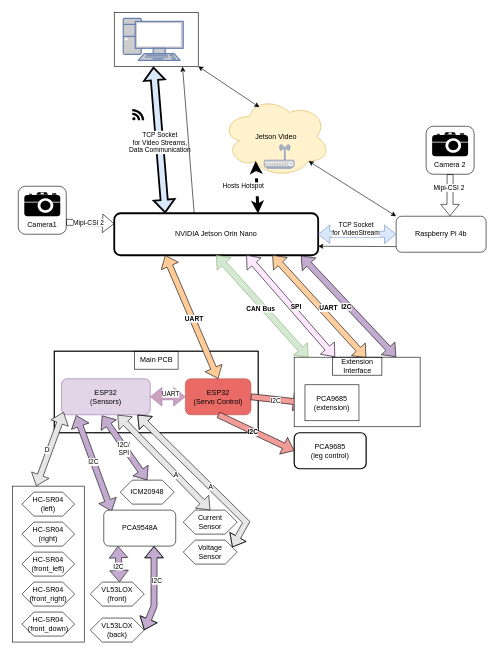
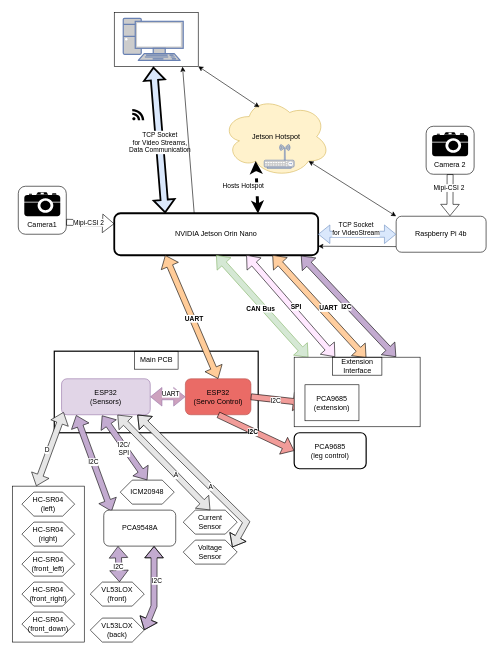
  <mxCell id="0" />
  <mxCell id="1" parent="0" />
  <mxCell id="2" value="" style="group" parent="1" vertex="1" connectable="0"><mxGeometry x="90" y="585" width="340" height="136" as="geometry" /></mxCell>
  <mxCell id="3" value="" style="rounded=0;whiteSpace=wrap;html=1;glass=0;shadow=0;perimeterSpacing=2;strokeWidth=2;" parent="2" vertex="1"><mxGeometry width="340" height="136" as="geometry" /></mxCell>
  <mxCell id="4" value="Main PCB" style="text;html=1;strokeColor=default;fillColor=none;align=center;verticalAlign=middle;whiteSpace=wrap;rounded=0;" parent="2" vertex="1"><mxGeometry x="133.571" width="72.857" height="30" as="geometry" /></mxCell>
  <mxCell id="5" value="ESP32&lt;br&gt;(Servo Control)" style="rounded=1;whiteSpace=wrap;html=1;fillColor=#EA6B66;strokeColor=#b85450;" parent="2" vertex="1"><mxGeometry x="218.571" y="46" width="109.286" height="60" as="geometry" /></mxCell>
  <mxCell id="6" value="ESP32&lt;br&gt;(Sensors)" style="rounded=1;whiteSpace=wrap;html=1;fillColor=#e1d5e7;strokeColor=#9673a6;" parent="2" vertex="1"><mxGeometry x="12.14" y="46" width="147.86" height="60" as="geometry" /></mxCell>
  <mxCell id="7" value="" style="shape=flexArrow;endArrow=classic;startArrow=classic;html=1;rounded=0;entryX=0;entryY=0.5;entryDx=0;entryDy=0;exitX=1;exitY=0.5;exitDx=0;exitDy=0;fillColor=#CDA2BE;strokeColor=#9673a6;" edge="1" parent="2" source="6" target="5"><mxGeometry width="100" height="100" relative="1" as="geometry"><mxPoint x="260" y="135" as="sourcePoint" /><mxPoint x="360" y="35" as="targetPoint" /></mxGeometry></mxCell>
  <mxCell id="8" value="&lt;div&gt;I2C&lt;/div&gt;" style="edgeLabel;html=1;align=center;verticalAlign=middle;resizable=0;points=[];" vertex="1" connectable="0" parent="7"><mxGeometry x="0.425" y="-3" relative="1" as="geometry"><mxPoint x="-11" y="-11" as="offset" /></mxGeometry></mxCell>
  <mxCell id="9" value="&lt;div&gt;UART&lt;/div&gt;" style="edgeLabel;html=1;align=center;verticalAlign=middle;resizable=0;points=[];" vertex="1" connectable="0" parent="7"><mxGeometry x="0.142" y="6" relative="1" as="geometry"><mxPoint as="offset" /></mxGeometry></mxCell>
  <mxCell id="10" value="ICM20948" style="shape=hexagon;perimeter=hexagonPerimeter2;whiteSpace=wrap;html=1;fixedSize=1;" parent="1" vertex="1"><mxGeometry x="200" y="800" width="90" height="40" as="geometry" /></mxCell>
  <mxCell id="11" value="" style="rounded=0;whiteSpace=wrap;html=1;" parent="1" vertex="1"><mxGeometry x="190" y="20" width="140" height="90" as="geometry" /></mxCell>
  <mxCell id="12" value="NVIDIA Jetson Orin Nano" style="rounded=1;whiteSpace=wrap;html=1;strokeWidth=3;" parent="1" vertex="1"><mxGeometry x="190" y="355" width="340" height="70" as="geometry" /></mxCell>
  <mxCell id="13" value="Raspberry Pi 4b" style="rounded=1;whiteSpace=wrap;html=1;" parent="1" vertex="1"><mxGeometry x="660" y="360" width="150" height="60" as="geometry" /></mxCell>
- <mxCell id="14" value="Jetson Video&lt;br&gt;" style="ellipse;shape=cloud;whiteSpace=wrap;html=1;fillColor=#fff2cc;strokeColor=#d6b656;" parent="1" vertex="1"><mxGeometry x="370" y="160" width="180" height="135" as="geometry" /></mxCell>
+ <mxCell id="14" value="Jetson Hotspot&lt;br&gt;" style="ellipse;shape=cloud;whiteSpace=wrap;html=1;fillColor=#fff2cc;strokeColor=#d6b656;" parent="1" vertex="1"><mxGeometry x="370" y="160" width="180" height="135" as="geometry" /></mxCell>
  <mxCell id="15" value="" style="shape=flexArrow;endArrow=classic;startArrow=classic;html=1;rounded=0;exitX=1;exitY=0.5;exitDx=0;exitDy=0;entryX=0;entryY=0.5;entryDx=0;entryDy=0;fillColor=#dae8fc;strokeColor=#6c8ebf;" parent="1" source="12" target="13" edge="1"><mxGeometry width="100" height="100" relative="1" as="geometry"><mxPoint x="470" y="450" as="sourcePoint" /><mxPoint x="570" y="350" as="targetPoint" /></mxGeometry></mxCell>
  <mxCell id="16" value="TCP Socket &lt;br&gt;for VideoStream" style="edgeLabel;html=1;align=center;verticalAlign=middle;resizable=0;points=[];" parent="15" vertex="1" connectable="0"><mxGeometry x="0.028" y="1" relative="1" as="geometry"><mxPoint x="-5" y="-9" as="offset" /></mxGeometry></mxCell>
  <mxCell id="17" value="" style="endArrow=classic;startArrow=classic;html=1;rounded=0;exitX=0.8;exitY=0.8;exitDx=0;exitDy=0;exitPerimeter=0;entryX=0;entryY=0;entryDx=0;entryDy=0;" parent="1" source="14" target="13" edge="1"><mxGeometry width="50" height="50" relative="1" as="geometry"><mxPoint x="490" y="420" as="sourcePoint" /><mxPoint x="540" y="370" as="targetPoint" /></mxGeometry></mxCell>
  <mxCell id="18" value="" style="endArrow=classic;startArrow=classic;html=1;rounded=0;exitX=0.705;exitY=0.008;exitDx=0;exitDy=0;entryX=0.31;entryY=0.8;entryDx=0;entryDy=0;entryPerimeter=0;strokeWidth=5;exitPerimeter=0;dashed=1;" parent="1" source="12" target="14" edge="1"><mxGeometry width="50" height="50" relative="1" as="geometry"><mxPoint x="490" y="420" as="sourcePoint" /><mxPoint x="540" y="370" as="targetPoint" /></mxGeometry></mxCell>
  <mxCell id="19" value="Hosts Hotspot" style="edgeLabel;html=1;align=center;verticalAlign=middle;resizable=0;points=[];" parent="18" vertex="1" connectable="0"><mxGeometry x="0.03" y="1" relative="1" as="geometry"><mxPoint x="-22" y="-1" as="offset" /></mxGeometry></mxCell>
  <mxCell id="20" value="" style="endArrow=classic;startArrow=classic;html=1;rounded=0;entryX=1;entryY=1;entryDx=0;entryDy=0;exitX=0.345;exitY=0.135;exitDx=0;exitDy=0;exitPerimeter=0;" parent="1" source="14" target="11" edge="1"><mxGeometry width="50" height="50" relative="1" as="geometry"><mxPoint x="490" y="420" as="sourcePoint" /><mxPoint x="370" y="130" as="targetPoint" /></mxGeometry></mxCell>
  <mxCell id="21" value="" style="shape=flexArrow;endArrow=classic;startArrow=classic;html=1;rounded=0;exitX=0.25;exitY=0;exitDx=0;exitDy=0;entryX=0.466;entryY=1.008;entryDx=0;entryDy=0;fillColor=#dae8fc;strokeColor=#000000;entryPerimeter=0;strokeWidth=3;" parent="1" source="12" target="11" edge="1"><mxGeometry width="100" height="100" relative="1" as="geometry"><mxPoint x="470" y="450" as="sourcePoint" /><mxPoint x="255" y="130" as="targetPoint" /></mxGeometry></mxCell>
  <mxCell id="22" value="TCP Socket&lt;br&gt;for Video Streams,&lt;br&gt;Data Communication" style="edgeLabel;html=1;align=center;verticalAlign=middle;resizable=0;points=[];" parent="21" vertex="1" connectable="0"><mxGeometry x="-0.029" y="-2" relative="1" as="geometry"><mxPoint x="-2" as="offset" /></mxGeometry></mxCell>
  <mxCell id="23" value="" style="shape=flexArrow;endArrow=classic;startArrow=classic;html=1;rounded=0;fillColor=#d5e8d4;strokeColor=#82b366;exitX=0.5;exitY=1;exitDx=0;exitDy=0;entryX=0.112;entryY=0.006;entryDx=0;entryDy=0;entryPerimeter=0;" parent="1" source="12" target="82" edge="1"><mxGeometry width="100" height="100" relative="1" as="geometry"><mxPoint x="360" y="430" as="sourcePoint" /><mxPoint x="355" y="565" as="targetPoint" /><Array as="points" /></mxGeometry></mxCell>
  <mxCell id="24" value="CAN Bus" style="edgeLabel;html=1;align=center;verticalAlign=middle;resizable=0;points=[];fontStyle=1" parent="23" vertex="1" connectable="0"><mxGeometry x="0.407" relative="1" as="geometry"><mxPoint x="-35" y="-32" as="offset" /></mxGeometry></mxCell>
  <mxCell id="25" value="" style="shape=flexArrow;endArrow=classic;startArrow=classic;html=1;rounded=0;exitX=0.053;exitY=-0.014;exitDx=0;exitDy=0;entryX=0.648;entryY=0.998;entryDx=0;entryDy=0;fillColor=#FFE8FF;entryPerimeter=0;exitPerimeter=0;" parent="1" source="84" target="12" edge="1"><mxGeometry width="100" height="100" relative="1" as="geometry"><mxPoint x="400" y="565" as="sourcePoint" /><mxPoint x="400.8" y="424.43" as="targetPoint" /></mxGeometry></mxCell>
  <mxCell id="26" value="SPI" style="edgeLabel;html=1;align=center;verticalAlign=middle;resizable=0;points=[];fontStyle=1" parent="25" vertex="1" connectable="0"><mxGeometry x="-0.246" y="1" relative="1" as="geometry"><mxPoint x="-9" y="-21" as="offset" /></mxGeometry></mxCell>
  <mxCell id="27" value="" style="shape=flexArrow;endArrow=classic;startArrow=classic;html=1;rounded=0;entryX=0.25;entryY=1;entryDx=0;entryDy=0;exitX=0.5;exitY=0;exitDx=0;exitDy=0;fillColor=#FFCC99;strokeColor=#000000;" parent="1" source="5" target="12" edge="1"><mxGeometry width="100" height="100" relative="1" as="geometry"><mxPoint x="105" y="650" as="sourcePoint" /><mxPoint x="250" y="450" as="targetPoint" /></mxGeometry></mxCell>
  <mxCell id="28" value="&lt;div&gt;UART&lt;/div&gt;" style="edgeLabel;html=1;align=center;verticalAlign=middle;resizable=0;points=[];fontStyle=1" parent="27" vertex="1" connectable="0"><mxGeometry x="-0.031" y="-2" relative="1" as="geometry"><mxPoint as="offset" /></mxGeometry></mxCell>
  <mxCell id="29" value="" style="shape=flexArrow;endArrow=classic;startArrow=classic;html=1;rounded=0;entryX=0.776;entryY=0.998;entryDx=0;entryDy=0;exitX=0.684;exitY=0.043;exitDx=0;exitDy=0;fillColor=#FFCE9F;exitPerimeter=0;entryPerimeter=0;" parent="1" source="84" target="12" edge="1"><mxGeometry width="100" height="100" relative="1" as="geometry"><mxPoint x="440" y="565" as="sourcePoint" /><mxPoint x="440.17" y="424.85" as="targetPoint" /><Array as="points" /></mxGeometry></mxCell>
  <mxCell id="30" value="UART" style="edgeLabel;html=1;align=center;verticalAlign=middle;resizable=0;points=[];fontStyle=1" parent="29" vertex="1" connectable="0"><mxGeometry x="-0.216" y="3" relative="1" as="geometry"><mxPoint y="-19" as="offset" /></mxGeometry></mxCell>
  <mxCell id="31" value="" style="shape=flexArrow;endArrow=classic;startArrow=classic;html=1;rounded=0;exitX=0.916;exitY=1.013;exitDx=0;exitDy=0;exitPerimeter=0;fillColor=#C3ABD0;entryX=0.809;entryY=-0.004;entryDx=0;entryDy=0;entryPerimeter=0;" parent="1" source="12" target="82" edge="1"><mxGeometry width="100" height="100" relative="1" as="geometry"><mxPoint x="470" y="570" as="sourcePoint" /><mxPoint x="470" y="590" as="targetPoint" /></mxGeometry></mxCell>
  <mxCell id="32" value="I2C" style="edgeLabel;html=1;align=center;verticalAlign=middle;resizable=0;points=[];fontStyle=1" parent="31" vertex="1" connectable="0"><mxGeometry x="-0.283" y="5" relative="1" as="geometry"><mxPoint x="15" y="28" as="offset" /></mxGeometry></mxCell>
  <mxCell id="33" value="PCA9685&lt;br&gt;(leg control)" style="rounded=1;whiteSpace=wrap;html=1;strokeWidth=2;" parent="1" vertex="1"><mxGeometry x="490" y="721" width="120" height="60" as="geometry" /></mxCell>
  <mxCell id="34" value="" style="fontColor=#0066CC;verticalAlign=top;verticalLabelPosition=bottom;labelPosition=center;align=center;html=1;outlineConnect=0;fillColor=#CCCCCC;strokeColor=#6881B3;gradientColor=none;gradientDirection=north;strokeWidth=2;shape=mxgraph.networks.wireless_hub;" parent="1" vertex="1"><mxGeometry x="440" y="240" width="50" height="40" as="geometry" /></mxCell>
  <mxCell id="35" value="" style="fontColor=#0066CC;verticalAlign=top;verticalLabelPosition=bottom;labelPosition=center;align=center;html=1;outlineConnect=0;fillColor=#CCCCCC;strokeColor=#6881B3;gradientColor=none;gradientDirection=north;strokeWidth=2;shape=mxgraph.networks.pc;" parent="1" vertex="1"><mxGeometry x="205" y="30" width="100" height="70" as="geometry" /></mxCell>
  <mxCell id="36" value="" style="shape=mxgraph.signs.tech.rss;html=1;pointerEvents=1;fillColor=#000000;strokeColor=none;verticalLabelPosition=bottom;verticalAlign=top;align=center;sketch=0;" parent="1" vertex="1"><mxGeometry x="220" y="181" width="20" height="19" as="geometry" /></mxCell>
  <mxCell id="37" value="" style="group" parent="1" vertex="1" connectable="0"><mxGeometry x="30" y="310" width="80" height="80" as="geometry" /></mxCell>
  <mxCell id="38" value="" style="rounded=1;whiteSpace=wrap;html=1;movable=1;resizable=1;rotatable=1;deletable=1;editable=1;locked=0;connectable=1;" parent="37" vertex="1"><mxGeometry width="80" height="80" as="geometry" /></mxCell>
  <mxCell id="39" value="" style="shape=mxgraph.signs.tech.camera_2;html=1;pointerEvents=1;fillColor=#000000;strokeColor=none;verticalLabelPosition=bottom;verticalAlign=top;align=center;sketch=0;movable=1;resizable=1;rotatable=1;deletable=1;editable=1;locked=0;connectable=1;" parent="37" vertex="1"><mxGeometry x="10" y="10" width="60" height="40" as="geometry" /></mxCell>
  <mxCell id="40" value="Camera1" style="text;html=1;strokeColor=none;fillColor=none;align=center;verticalAlign=middle;whiteSpace=wrap;rounded=0;movable=1;resizable=1;rotatable=1;deletable=1;editable=1;locked=0;connectable=1;" parent="37" vertex="1"><mxGeometry x="10" y="50" width="60" height="30" as="geometry" /></mxCell>
  <mxCell id="41" value="" style="shape=flexArrow;endArrow=classic;html=1;rounded=0;entryX=0;entryY=0.25;entryDx=0;entryDy=0;exitX=1;exitY=0.75;exitDx=0;exitDy=0;" parent="1" source="38" target="12" edge="1"><mxGeometry width="50" height="50" relative="1" as="geometry"><mxPoint x="490" y="550" as="sourcePoint" /><mxPoint x="540" y="500" as="targetPoint" /></mxGeometry></mxCell>
  <mxCell id="42" value="Mipi-CSI 2" style="edgeLabel;html=1;align=center;verticalAlign=middle;resizable=0;points=[];" parent="41" vertex="1" connectable="0"><mxGeometry x="0.112" y="-2" relative="1" as="geometry"><mxPoint x="-8" y="-3" as="offset" /></mxGeometry></mxCell>
  <mxCell id="43" value="" style="group" parent="1" vertex="1" connectable="0"><mxGeometry x="710" y="210" width="80" height="80" as="geometry" /></mxCell>
  <mxCell id="44" value="" style="rounded=1;whiteSpace=wrap;html=1;movable=1;resizable=1;rotatable=1;deletable=1;editable=1;locked=0;connectable=1;" parent="43" vertex="1"><mxGeometry width="80" height="80" as="geometry" /></mxCell>
  <mxCell id="45" value="" style="shape=mxgraph.signs.tech.camera_2;html=1;pointerEvents=1;fillColor=#000000;strokeColor=none;verticalLabelPosition=bottom;verticalAlign=top;align=center;sketch=0;" parent="43" vertex="1"><mxGeometry x="10" y="10" width="60" height="40" as="geometry" /></mxCell>
  <mxCell id="46" value="Camera 2" style="text;html=1;strokeColor=none;fillColor=none;align=center;verticalAlign=middle;whiteSpace=wrap;rounded=0;" parent="43" vertex="1"><mxGeometry x="10" y="50" width="60" height="30" as="geometry" /></mxCell>
  <mxCell id="47" value="" style="shape=flexArrow;endArrow=classic;html=1;rounded=0;exitX=0.5;exitY=1;exitDx=0;exitDy=0;entryX=0.598;entryY=-0.005;entryDx=0;entryDy=0;entryPerimeter=0;" parent="1" source="46" target="13" edge="1"><mxGeometry width="50" height="50" relative="1" as="geometry"><mxPoint x="780" y="340" as="sourcePoint" /><mxPoint x="830" y="290" as="targetPoint" /></mxGeometry></mxCell>
  <mxCell id="48" value="Mipi-CSI 2" style="edgeLabel;html=1;align=center;verticalAlign=middle;resizable=0;points=[];" parent="47" vertex="1" connectable="0"><mxGeometry x="-0.349" y="-2" relative="1" as="geometry"><mxPoint as="offset" /></mxGeometry></mxCell>
  <mxCell id="49" value="" style="shape=flexArrow;endArrow=classic;html=1;rounded=0;exitX=0.5;exitY=1;exitDx=0;exitDy=0;entryX=0;entryY=0.5;entryDx=0;entryDy=0;fillColor=#F19C99;" parent="1" source="5" target="33" edge="1"><mxGeometry width="50" height="50" relative="1" as="geometry"><mxPoint x="490" y="650" as="sourcePoint" /><mxPoint x="540" y="600" as="targetPoint" /></mxGeometry></mxCell>
  <mxCell id="50" value="I2C" style="edgeLabel;html=1;align=center;verticalAlign=middle;resizable=0;points=[];fontStyle=1" parent="49" vertex="1" connectable="0"><mxGeometry x="-0.089" y="-1" relative="1" as="geometry"><mxPoint as="offset" /></mxGeometry></mxCell>
  <mxCell id="51" value="" style="shape=flexArrow;endArrow=classic;html=1;rounded=0;exitX=1;exitY=0.5;exitDx=0;exitDy=0;entryX=0;entryY=0.5;entryDx=0;entryDy=0;fillColor=#F19C99;" parent="1" source="5" target="83" edge="1"><mxGeometry width="50" height="50" relative="1" as="geometry"><mxPoint x="490" y="650" as="sourcePoint" /><mxPoint x="540" y="600" as="targetPoint" /></mxGeometry></mxCell>
  <mxCell id="52" value="I2C" style="edgeLabel;html=1;align=center;verticalAlign=middle;resizable=0;points=[];" parent="51" vertex="1" connectable="0"><mxGeometry x="-0.105" y="-2" relative="1" as="geometry"><mxPoint as="offset" /></mxGeometry></mxCell>
  <mxCell id="53" value="" style="group" parent="1" vertex="1" connectable="0"><mxGeometry x="20" y="810" width="120" height="260" as="geometry" /></mxCell>
  <mxCell id="54" value="" style="rounded=0;whiteSpace=wrap;html=1;" parent="53" vertex="1"><mxGeometry width="120" height="260" as="geometry" /></mxCell>
  <mxCell id="55" value="HC-SR04&lt;br&gt;(left)" style="shape=hexagon;perimeter=hexagonPerimeter2;whiteSpace=wrap;html=1;fixedSize=1;" parent="53" vertex="1"><mxGeometry x="16.0" y="10" width="88.0" height="40" as="geometry" /></mxCell>
  <mxCell id="56" value="HC-SR04&lt;br&gt;(right)" style="shape=hexagon;perimeter=hexagonPerimeter2;whiteSpace=wrap;html=1;fixedSize=1;" parent="53" vertex="1"><mxGeometry x="16.0" y="60" width="88.0" height="40" as="geometry" /></mxCell>
  <mxCell id="57" value="HC-SR04&lt;br&gt;(front_left)" style="shape=hexagon;perimeter=hexagonPerimeter2;whiteSpace=wrap;html=1;fixedSize=1;" parent="53" vertex="1"><mxGeometry x="16.0" y="110" width="88.0" height="40" as="geometry" /></mxCell>
  <mxCell id="58" value="HC-SR04&lt;br&gt;(front_right)" style="shape=hexagon;perimeter=hexagonPerimeter2;whiteSpace=wrap;html=1;fixedSize=1;" parent="53" vertex="1"><mxGeometry x="16.0" y="160" width="88.0" height="40" as="geometry" /></mxCell>
  <mxCell id="59" value="HC-SR04&lt;br&gt;(front_down)" style="shape=hexagon;perimeter=hexagonPerimeter2;whiteSpace=wrap;html=1;fixedSize=1;" parent="53" vertex="1"><mxGeometry x="16.0" y="210" width="88.0" height="40" as="geometry" /></mxCell>
  <mxCell id="60" value="" style="shape=flexArrow;endArrow=classic;startArrow=classic;html=1;rounded=0;entryX=0.023;entryY=0.926;entryDx=0;entryDy=0;exitX=0.333;exitY=0;exitDx=0;exitDy=0;exitPerimeter=0;entryPerimeter=0;fillColor=#E6E6E6;" parent="1" source="54" target="6" edge="1"><mxGeometry width="100" height="100" relative="1" as="geometry"><mxPoint x="-120" y="760" as="sourcePoint" /><mxPoint x="-20" y="660" as="targetPoint" /></mxGeometry></mxCell>
  <mxCell id="61" value="D" style="edgeLabel;html=1;align=center;verticalAlign=middle;resizable=0;points=[];" parent="60" vertex="1" connectable="0"><mxGeometry x="-0.045" y="3" relative="1" as="geometry"><mxPoint x="-1" as="offset" /></mxGeometry></mxCell>
  <mxCell id="62" value="" style="shape=flexArrow;endArrow=classic;startArrow=classic;html=1;rounded=0;exitX=0.109;exitY=0.036;exitDx=0;exitDy=0;exitPerimeter=0;fillColor=#C3ABD0;strokeColor=#000000;entryX=0.165;entryY=1.012;entryDx=0;entryDy=0;entryPerimeter=0;" parent="1" source="68" target="6" edge="1"><mxGeometry width="100" height="100" relative="1" as="geometry"><mxPoint x="140" y="800" as="sourcePoint" /><mxPoint x="240" y="700" as="targetPoint" /></mxGeometry></mxCell>
  <mxCell id="63" value="I2C" style="edgeLabel;html=1;align=center;verticalAlign=middle;resizable=0;points=[];" parent="62" vertex="1" connectable="0"><mxGeometry x="0.029" y="1" relative="1" as="geometry"><mxPoint as="offset" /></mxGeometry></mxCell>
  <mxCell id="64" value="" style="group" parent="1" vertex="1" connectable="0"><mxGeometry x="150" y="850" width="142.5" height="220" as="geometry" /></mxCell>
  <mxCell id="65" value="" style="shape=flexArrow;endArrow=classic;startArrow=classic;html=1;rounded=0;exitX=0.5;exitY=0;exitDx=0;exitDy=0;fillColor=#C3ABD0;" parent="64" edge="1"><mxGeometry width="100" height="100" relative="1" as="geometry"><mxPoint x="48.75" y="120.0" as="sourcePoint" /><mxPoint x="46.25" y="60" as="targetPoint" /></mxGeometry></mxCell>
  <mxCell id="66" value="I2C" style="edgeLabel;html=1;align=center;verticalAlign=middle;resizable=0;points=[];" parent="65" vertex="1" connectable="0"><mxGeometry x="-0.09" relative="1" as="geometry"><mxPoint x="-1" as="offset" /></mxGeometry></mxCell>
  <mxCell id="67" value="" style="group" parent="64" vertex="1" connectable="0"><mxGeometry width="142.5" height="220" as="geometry" /></mxCell>
  <mxCell id="68" value="PCA9548A" style="rounded=1;whiteSpace=wrap;html=1;" parent="67" vertex="1"><mxGeometry x="22.5" width="120" height="60" as="geometry" /></mxCell>
  <mxCell id="69" value="VL53LOX&lt;br&gt;(back)" style="shape=hexagon;perimeter=hexagonPerimeter2;whiteSpace=wrap;html=1;fixedSize=1;" parent="67" vertex="1"><mxGeometry y="180" width="90" height="40" as="geometry" /></mxCell>
  <mxCell id="70" value="VL53LOX&lt;br&gt;(front)" style="shape=hexagon;perimeter=hexagonPerimeter2;whiteSpace=wrap;html=1;fixedSize=1;" parent="67" vertex="1"><mxGeometry y="120" width="90" height="40" as="geometry" /></mxCell>
  <mxCell id="71" value="" style="shape=flexArrow;endArrow=classic;startArrow=classic;html=1;rounded=0;exitX=1;exitY=0.5;exitDx=0;exitDy=0;fillColor=#C3ABD0;entryX=0.699;entryY=1;entryDx=0;entryDy=0;entryPerimeter=0;" parent="67" source="69" target="68" edge="1"><mxGeometry width="100" height="100" relative="1" as="geometry"><mxPoint x="106.25" y="190" as="sourcePoint" /><mxPoint x="106.25" y="40" as="targetPoint" /><Array as="points"><mxPoint x="106.25" y="160" /></Array></mxGeometry></mxCell>
  <mxCell id="72" value="I2C" style="edgeLabel;html=1;align=center;verticalAlign=middle;resizable=0;points=[];" parent="71" vertex="1" connectable="0"><mxGeometry x="0.207" y="-4" relative="1" as="geometry"><mxPoint as="offset" /></mxGeometry></mxCell>
  <mxCell id="73" value="" style="shape=flexArrow;endArrow=classic;startArrow=classic;html=1;rounded=0;exitX=0.5;exitY=0;exitDx=0;exitDy=0;entryX=0.456;entryY=1.021;entryDx=0;entryDy=0;fillColor=#C3ABD0;entryPerimeter=0;" parent="1" source="10" target="6" edge="1"><mxGeometry width="100" height="100" relative="1" as="geometry"><mxPoint x="490" y="880" as="sourcePoint" /><mxPoint x="590" y="780" as="targetPoint" /></mxGeometry></mxCell>
  <mxCell id="74" value="I2C/&lt;br&gt;SPI" style="edgeLabel;html=1;align=center;verticalAlign=middle;resizable=0;points=[];" parent="73" vertex="1" connectable="0"><mxGeometry x="0.003" y="2" relative="1" as="geometry"><mxPoint as="offset" /></mxGeometry></mxCell>
  <mxCell id="75" value="Voltage&lt;br&gt;Sensor" style="shape=hexagon;perimeter=hexagonPerimeter2;whiteSpace=wrap;html=1;fixedSize=1;" parent="1" vertex="1"><mxGeometry x="305" y="900" width="90" height="40" as="geometry" /></mxCell>
  <mxCell id="76" value="Current&lt;br&gt;Sensor" style="shape=hexagon;perimeter=hexagonPerimeter2;whiteSpace=wrap;html=1;fixedSize=1;" parent="1" vertex="1"><mxGeometry x="305" y="850" width="90" height="40" as="geometry" /></mxCell>
  <mxCell id="77" value="" style="shape=flexArrow;endArrow=classic;startArrow=classic;html=1;rounded=0;exitX=0.5;exitY=0;exitDx=0;exitDy=0;entryX=0.631;entryY=1.002;entryDx=0;entryDy=0;entryPerimeter=0;fillColor=#E6E6E6;" parent="1" source="76" target="6" edge="1"><mxGeometry width="100" height="100" relative="1" as="geometry"><mxPoint x="340" y="840" as="sourcePoint" /><mxPoint x="440" y="740" as="targetPoint" /></mxGeometry></mxCell>
  <mxCell id="78" value="A" style="edgeLabel;html=1;align=center;verticalAlign=middle;resizable=0;points=[];" parent="77" vertex="1" connectable="0"><mxGeometry x="-0.263" relative="1" as="geometry"><mxPoint as="offset" /></mxGeometry></mxCell>
  <mxCell id="79" value="" style="shape=flexArrow;endArrow=classic;startArrow=classic;html=1;rounded=0;exitX=1;exitY=0.25;exitDx=0;exitDy=0;entryX=0.856;entryY=1.002;entryDx=0;entryDy=0;entryPerimeter=0;fillColor=#E6E6E6;" parent="1" source="75" target="6" edge="1"><mxGeometry width="100" height="100" relative="1" as="geometry"><mxPoint x="444" y="920" as="sourcePoint" /><mxPoint x="544" y="820" as="targetPoint" /><Array as="points"><mxPoint x="410" y="870" /></Array></mxGeometry></mxCell>
  <mxCell id="80" value="A" style="edgeLabel;html=1;align=center;verticalAlign=middle;resizable=0;points=[];" parent="79" vertex="1" connectable="0"><mxGeometry x="-0.126" y="-1" relative="1" as="geometry"><mxPoint as="offset" /></mxGeometry></mxCell>
  <mxCell id="81" value="" style="group" parent="1" vertex="1" connectable="0"><mxGeometry x="490" y="595" width="210" height="116" as="geometry" /></mxCell>
  <mxCell id="82" value="" style="rounded=0;whiteSpace=wrap;html=1;" parent="81" vertex="1"><mxGeometry width="210" height="116" as="geometry" /></mxCell>
  <mxCell id="83" value="PCA9685&lt;br&gt;(extension)" style="whiteSpace=wrap;html=1;rounded=0;" parent="81" vertex="1"><mxGeometry x="18" y="46" width="90" height="60" as="geometry" /></mxCell>
  <mxCell id="84" value="Extension Interface" style="text;html=1;strokeColor=default;fillColor=none;align=center;verticalAlign=middle;whiteSpace=wrap;rounded=0;" parent="81" vertex="1"><mxGeometry x="63.75" width="82.5" height="30" as="geometry" /></mxCell>
  <mxCell id="85" value="" style="endArrow=classic;html=1;rounded=0;exitX=0.392;exitY=0.002;exitDx=0;exitDy=0;exitPerimeter=0;entryX=0.813;entryY=1.006;entryDx=0;entryDy=0;entryPerimeter=0;" parent="1" source="12" target="11" edge="1"><mxGeometry width="50" height="50" relative="1" as="geometry"><mxPoint x="130" y="285" as="sourcePoint" /><mxPoint x="180" y="235" as="targetPoint" /></mxGeometry></mxCell>
  <mxCell id="86" value="" style="endArrow=classic;html=1;rounded=0;exitX=-0.001;exitY=0.843;exitDx=0;exitDy=0;exitPerimeter=0;entryX=1;entryY=0.786;entryDx=0;entryDy=0;entryPerimeter=0;" parent="1" source="13" target="12" edge="1"><mxGeometry width="50" height="50" relative="1" as="geometry"><mxPoint x="370" y="410" as="sourcePoint" /><mxPoint x="420" y="360" as="targetPoint" /></mxGeometry></mxCell>
